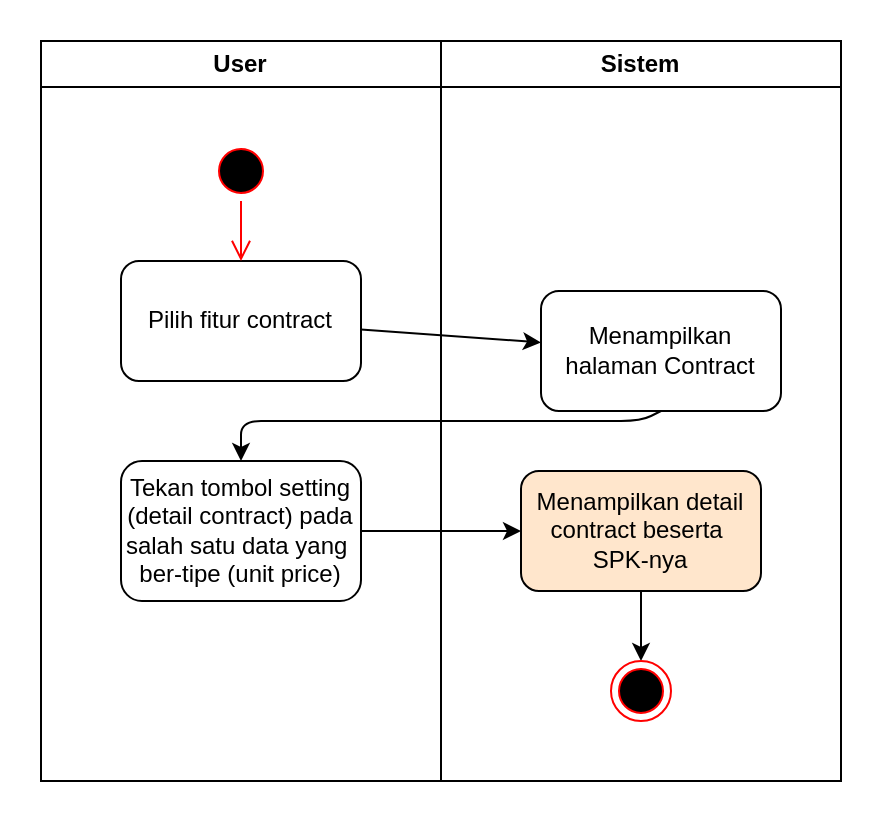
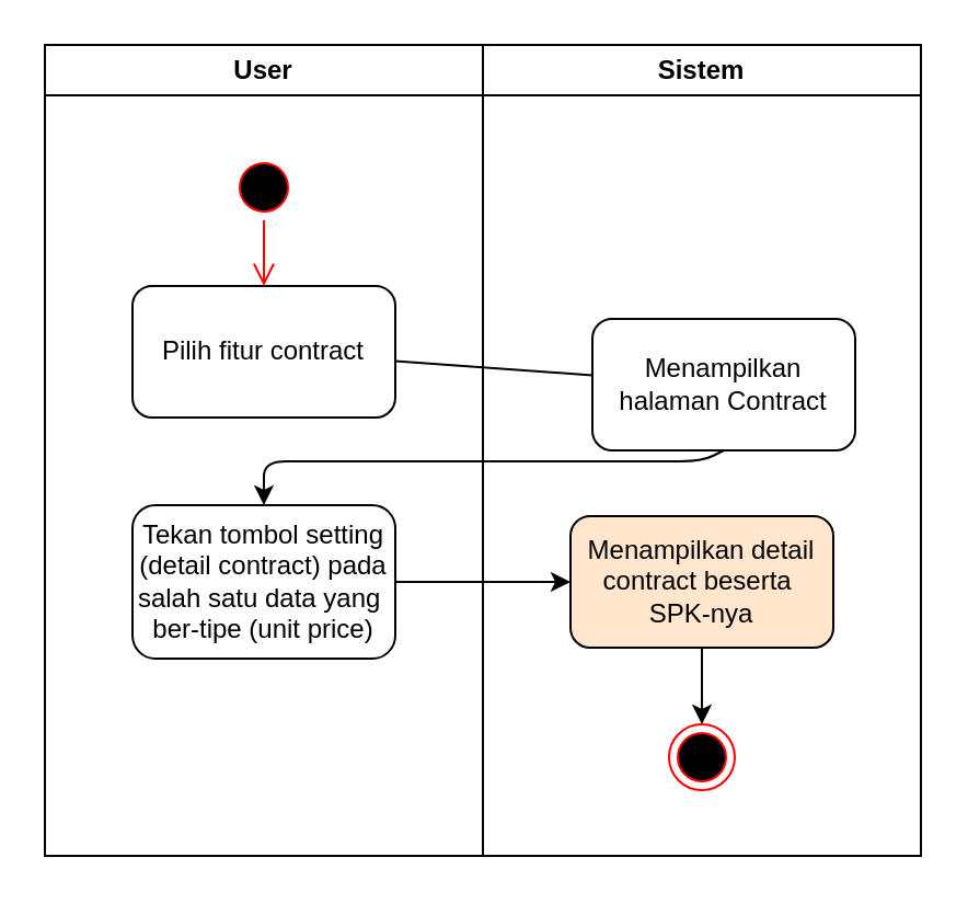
  <mxCell id="0" />
  <mxCell id="1" parent="0" />
  <mxCell id="2" value="User" style="swimlane;whiteSpace=wrap;html=1;" parent="1" vertex="1"><mxGeometry x="20" y="20" width="200" height="370" as="geometry" /></mxCell>
  <mxCell id="3" value="" style="ellipse;html=1;shape=startState;fillColor=#000000;strokeColor=#ff0000;" parent="2" vertex="1"><mxGeometry x="85" y="50" width="30" height="30" as="geometry" /></mxCell>
  <mxCell id="4" value="Pilih fitur contract" style="rounded=1;whiteSpace=wrap;html=1;" parent="2" vertex="1"><mxGeometry x="40" y="110" width="120" height="60" as="geometry" /></mxCell>
  <mxCell id="5" value="" style="edgeStyle=orthogonalEdgeStyle;html=1;verticalAlign=bottom;endArrow=open;endSize=8;strokeColor=#ff0000;entryX=0.5;entryY=0;entryDx=0;entryDy=0;" parent="2" source="3" target="4" edge="1"><mxGeometry relative="1" as="geometry"><mxPoint x="100" y="110" as="targetPoint" /></mxGeometry></mxCell>
  <mxCell id="6" value="Tekan tombol setting (detail contract) pada salah satu data yang&amp;nbsp;&lt;div&gt;ber-tipe (unit price)&lt;/div&gt;" style="rounded=1;whiteSpace=wrap;html=1;" parent="2" vertex="1"><mxGeometry x="40" y="210" width="120" height="70" as="geometry" /></mxCell>
  <mxCell id="7" value="Sistem" style="swimlane;whiteSpace=wrap;html=1;" parent="1" vertex="1"><mxGeometry x="220" y="20" width="200" height="370" as="geometry" /></mxCell>
  <mxCell id="8" value="Menampilkan halaman Contract" style="rounded=1;whiteSpace=wrap;html=1;" parent="7" vertex="1"><mxGeometry x="50" y="125" width="120" height="60" as="geometry" /></mxCell>
  <mxCell id="9" value="" style="edgeStyle=none;html=1;" parent="7" source="10" target="11" edge="1"><mxGeometry relative="1" as="geometry" /></mxCell>
  <mxCell id="10" value="Menampilkan detail contract beserta&amp;nbsp;&lt;div&gt;SPK-nya&lt;/div&gt;" style="rounded=1;whiteSpace=wrap;html=1;fillColor=#ffe6cc;" parent="7" vertex="1"><mxGeometry x="40" y="215" width="120" height="60" as="geometry" /></mxCell>
  <mxCell id="11" value="" style="ellipse;html=1;shape=endState;fillColor=#000000;strokeColor=#ff0000;" parent="7" vertex="1"><mxGeometry x="85" y="310" width="30" height="30" as="geometry" /></mxCell>
- <mxCell id="12" value="" style="edgeStyle=none;html=1;" parent="1" source="4" target="8" edge="1"><mxGeometry relative="1" as="geometry" /></mxCell>
+ <mxCell id="12" value="" style="edgeStyle=none;html=1;endArrow=none;" parent="1" source="4" target="8" edge="1"><mxGeometry relative="1" as="geometry" /></mxCell>
  <mxCell id="13" value="" style="edgeStyle=none;html=1;entryX=0.5;entryY=0;entryDx=0;entryDy=0;exitX=0.5;exitY=1;exitDx=0;exitDy=0;" parent="1" source="8" target="6" edge="1"><mxGeometry relative="1" as="geometry"><Array as="points"><mxPoint x="320" y="210" /><mxPoint x="120" y="210" /></Array></mxGeometry></mxCell>
  <mxCell id="14" value="" style="edgeStyle=none;html=1;" parent="1" source="6" target="10" edge="1"><mxGeometry relative="1" as="geometry" /></mxCell>
